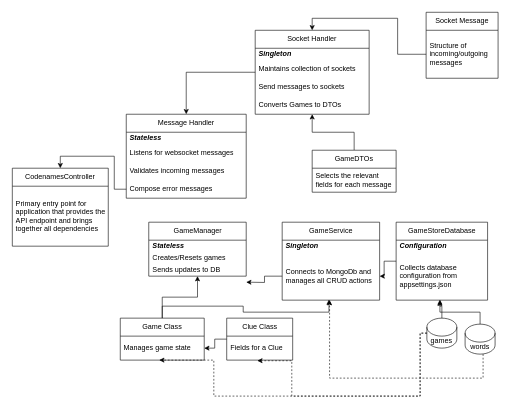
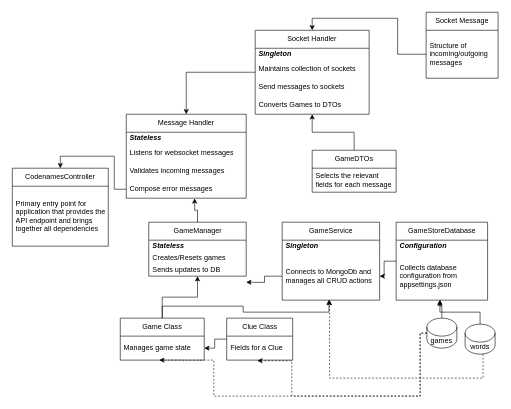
  <mxCell id="0" />
  <mxCell id="1" parent="0" />
  <mxCell id="2" value="CodenamesController" style="swimlane;fontStyle=0;childLayout=stackLayout;horizontal=1;startSize=30;horizontalStack=0;resizeParent=1;resizeParentMax=0;resizeLast=0;collapsible=1;marginBottom=0;whiteSpace=wrap;html=1;" parent="1" vertex="1"><mxGeometry x="20" y="280" width="160" height="130" as="geometry" /></mxCell>
  <mxCell id="3" value="Primary entry point for application that provides the API endpoint and brings together all dependencies" style="text;strokeColor=none;fillColor=none;align=left;verticalAlign=middle;spacingLeft=4;spacingRight=4;overflow=hidden;points=[[0,0.5],[1,0.5]];portConstraint=eastwest;rotatable=0;whiteSpace=wrap;html=1;" parent="2" vertex="1"><mxGeometry y="30" width="160" height="100" as="geometry" /></mxCell>
  <mxCell id="4" style="edgeStyle=orthogonalEdgeStyle;rounded=0;orthogonalLoop=1;jettySize=auto;html=1;entryX=0.5;entryY=0;entryDx=0;entryDy=0;" parent="1" source="5" target="13" edge="1"><mxGeometry relative="1" as="geometry" /></mxCell>
  <mxCell id="5" value="Socket Handler" style="swimlane;fontStyle=0;childLayout=stackLayout;horizontal=1;startSize=30;horizontalStack=0;resizeParent=1;resizeParentMax=0;resizeLast=0;collapsible=1;marginBottom=0;whiteSpace=wrap;html=1;" parent="1" vertex="1"><mxGeometry x="425" y="50" width="190" height="140" as="geometry" /></mxCell>
  <mxCell id="6" value="&lt;b&gt;&lt;i&gt;Singleton&lt;/i&gt;&lt;/b&gt;" style="text;strokeColor=none;fillColor=none;align=left;verticalAlign=middle;spacingLeft=4;spacingRight=4;overflow=hidden;points=[[0,0.5],[1,0.5]];portConstraint=eastwest;rotatable=0;whiteSpace=wrap;html=1;" vertex="1" parent="5"><mxGeometry y="30" width="190" height="20" as="geometry" /></mxCell>
  <mxCell id="7" value="Maintains collection of sockets" style="text;strokeColor=none;fillColor=none;align=left;verticalAlign=middle;spacingLeft=4;spacingRight=4;overflow=hidden;points=[[0,0.5],[1,0.5]];portConstraint=eastwest;rotatable=0;whiteSpace=wrap;html=1;" vertex="1" parent="5"><mxGeometry y="50" width="190" height="30" as="geometry" /></mxCell>
  <mxCell id="8" value="Send messages to sockets" style="text;strokeColor=none;fillColor=none;align=left;verticalAlign=middle;spacingLeft=4;spacingRight=4;overflow=hidden;points=[[0,0.5],[1,0.5]];portConstraint=eastwest;rotatable=0;whiteSpace=wrap;html=1;" parent="5" vertex="1"><mxGeometry y="80" width="190" height="30" as="geometry" /></mxCell>
  <mxCell id="9" value="Converts Games to DTOs" style="text;strokeColor=none;fillColor=none;align=left;verticalAlign=middle;spacingLeft=4;spacingRight=4;overflow=hidden;points=[[0,0.5],[1,0.5]];portConstraint=eastwest;rotatable=0;whiteSpace=wrap;html=1;" vertex="1" parent="5"><mxGeometry y="110" width="190" height="30" as="geometry" /></mxCell>
  <mxCell id="10" value="Socket Message" style="swimlane;fontStyle=0;childLayout=stackLayout;horizontal=1;startSize=30;horizontalStack=0;resizeParent=1;resizeParentMax=0;resizeLast=0;collapsible=1;marginBottom=0;whiteSpace=wrap;html=1;" parent="1" vertex="1"><mxGeometry x="710" y="20" width="120" height="110" as="geometry" /></mxCell>
  <mxCell id="11" value="Structure of incoming/outgoing messages" style="text;strokeColor=none;fillColor=none;align=left;verticalAlign=middle;spacingLeft=4;spacingRight=4;overflow=hidden;points=[[0,0.5],[1,0.5]];portConstraint=eastwest;rotatable=0;whiteSpace=wrap;html=1;" parent="10" vertex="1"><mxGeometry y="30" width="120" height="80" as="geometry" /></mxCell>
  <mxCell id="12" style="edgeStyle=orthogonalEdgeStyle;rounded=0;orthogonalLoop=1;jettySize=auto;html=1;exitX=0;exitY=0.5;exitDx=0;exitDy=0;entryX=0.5;entryY=0;entryDx=0;entryDy=0;" parent="1" source="11" target="5" edge="1"><mxGeometry relative="1" as="geometry" /></mxCell>
  <mxCell id="13" value="Message Handler" style="swimlane;fontStyle=0;childLayout=stackLayout;horizontal=1;startSize=30;horizontalStack=0;resizeParent=1;resizeParentMax=0;resizeLast=0;collapsible=1;marginBottom=0;whiteSpace=wrap;html=1;" parent="1" vertex="1"><mxGeometry x="210" y="190" width="200" height="140" as="geometry" /></mxCell>
  <mxCell id="14" value="&lt;i&gt;&lt;b&gt;Stateless&lt;/b&gt;&lt;/i&gt;" style="text;strokeColor=none;fillColor=none;align=left;verticalAlign=middle;spacingLeft=4;spacingRight=4;overflow=hidden;points=[[0,0.5],[1,0.5]];portConstraint=eastwest;rotatable=0;whiteSpace=wrap;html=1;" vertex="1" parent="13"><mxGeometry y="30" width="200" height="20" as="geometry" /></mxCell>
  <mxCell id="15" value="Listens for websocket messages" style="text;strokeColor=none;fillColor=none;align=left;verticalAlign=middle;spacingLeft=4;spacingRight=4;overflow=hidden;points=[[0,0.5],[1,0.5]];portConstraint=eastwest;rotatable=0;whiteSpace=wrap;html=1;" vertex="1" parent="13"><mxGeometry y="50" width="200" height="30" as="geometry" /></mxCell>
  <mxCell id="16" value="Validates incoming messages" style="text;strokeColor=none;fillColor=none;align=left;verticalAlign=middle;spacingLeft=4;spacingRight=4;overflow=hidden;points=[[0,0.5],[1,0.5]];portConstraint=eastwest;rotatable=0;whiteSpace=wrap;html=1;" vertex="1" parent="13"><mxGeometry y="80" width="200" height="30" as="geometry" /></mxCell>
  <mxCell id="17" value="Compose error messages" style="text;strokeColor=none;fillColor=none;align=left;verticalAlign=middle;spacingLeft=4;spacingRight=4;overflow=hidden;points=[[0,0.5],[1,0.5]];portConstraint=eastwest;rotatable=0;whiteSpace=wrap;html=1;" parent="13" vertex="1"><mxGeometry y="110" width="200" height="30" as="geometry" /></mxCell>
  <mxCell id="18" style="edgeStyle=orthogonalEdgeStyle;rounded=0;orthogonalLoop=1;jettySize=auto;html=1;entryX=0.5;entryY=0;entryDx=0;entryDy=0;" parent="1" source="17" target="2" edge="1"><mxGeometry relative="1" as="geometry" /></mxCell>
  <mxCell id="19" style="edgeStyle=orthogonalEdgeStyle;rounded=0;orthogonalLoop=1;jettySize=auto;html=1;entryX=1;entryY=0.5;entryDx=0;entryDy=0;" parent="1" source="20" target="25" edge="1"><mxGeometry relative="1" as="geometry" /></mxCell>
  <mxCell id="20" value="GameStoreDatabase" style="swimlane;fontStyle=0;childLayout=stackLayout;horizontal=1;startSize=30;horizontalStack=0;resizeParent=1;resizeParentMax=0;resizeLast=0;collapsible=1;marginBottom=0;whiteSpace=wrap;html=1;" parent="1" vertex="1"><mxGeometry x="660" y="370" width="152.5" height="130" as="geometry" /></mxCell>
  <mxCell id="21" value="&lt;b&gt;&lt;i&gt;Configuration&lt;/i&gt;&lt;/b&gt;" style="text;strokeColor=none;fillColor=none;align=left;verticalAlign=middle;spacingLeft=4;spacingRight=4;overflow=hidden;points=[[0,0.5],[1,0.5]];portConstraint=eastwest;rotatable=0;whiteSpace=wrap;html=1;" vertex="1" parent="20"><mxGeometry y="30" width="152.5" height="20" as="geometry" /></mxCell>
  <mxCell id="22" value="Collects database configuration from appsettings.json" style="text;strokeColor=none;fillColor=none;align=left;verticalAlign=middle;spacingLeft=4;spacingRight=4;overflow=hidden;points=[[0,0.5],[1,0.5]];portConstraint=eastwest;rotatable=0;whiteSpace=wrap;html=1;" parent="20" vertex="1"><mxGeometry y="50" width="152.5" height="80" as="geometry" /></mxCell>
  <mxCell id="23" value="GameService" style="swimlane;fontStyle=0;childLayout=stackLayout;horizontal=1;startSize=30;horizontalStack=0;resizeParent=1;resizeParentMax=0;resizeLast=0;collapsible=1;marginBottom=0;whiteSpace=wrap;html=1;" parent="1" vertex="1"><mxGeometry x="470" y="370" width="162.5" height="130" as="geometry" /></mxCell>
  <mxCell id="24" value="&lt;b&gt;&lt;i&gt;Singleton&lt;/i&gt;&lt;/b&gt;" style="text;strokeColor=none;fillColor=none;align=left;verticalAlign=middle;spacingLeft=4;spacingRight=4;overflow=hidden;points=[[0,0.5],[1,0.5]];portConstraint=eastwest;rotatable=0;whiteSpace=wrap;html=1;" parent="23" vertex="1"><mxGeometry y="30" width="162.5" height="20" as="geometry" /></mxCell>
  <mxCell id="25" value="Connects to MongoDb and manages all CRUD actions" style="text;strokeColor=none;fillColor=none;align=left;verticalAlign=middle;spacingLeft=4;spacingRight=4;overflow=hidden;points=[[0,0.5],[1,0.5]];portConstraint=eastwest;rotatable=0;whiteSpace=wrap;html=1;" parent="23" vertex="1"><mxGeometry y="50" width="162.5" height="80" as="geometry" /></mxCell>
  <mxCell id="26" style="edgeStyle=orthogonalEdgeStyle;rounded=0;orthogonalLoop=1;jettySize=auto;html=1;" edge="1" parent="1" source="27" target="41"><mxGeometry relative="1" as="geometry" /></mxCell>
  <mxCell id="27" value="Game Class" style="swimlane;fontStyle=0;childLayout=stackLayout;horizontal=1;startSize=30;horizontalStack=0;resizeParent=1;resizeParentMax=0;resizeLast=0;collapsible=1;marginBottom=0;whiteSpace=wrap;html=1;" parent="1" vertex="1"><mxGeometry x="200" y="530" width="140" height="70" as="geometry" /></mxCell>
  <mxCell id="28" value="Manages game state" style="text;strokeColor=none;fillColor=none;align=left;verticalAlign=middle;spacingLeft=4;spacingRight=4;overflow=hidden;points=[[0,0.5],[1,0.5]];portConstraint=eastwest;rotatable=0;whiteSpace=wrap;html=1;" parent="27" vertex="1"><mxGeometry y="30" width="140" height="40" as="geometry" /></mxCell>
  <mxCell id="29" style="edgeStyle=orthogonalEdgeStyle;rounded=0;orthogonalLoop=1;jettySize=auto;html=1;entryX=1;entryY=0.5;entryDx=0;entryDy=0;" parent="1" source="30" target="28" edge="1"><mxGeometry relative="1" as="geometry" /></mxCell>
  <mxCell id="30" value="Clue Class" style="swimlane;fontStyle=0;childLayout=stackLayout;horizontal=1;startSize=30;horizontalStack=0;resizeParent=1;resizeParentMax=0;resizeLast=0;collapsible=1;marginBottom=0;whiteSpace=wrap;html=1;" parent="1" vertex="1"><mxGeometry x="377.5" y="530" width="110" height="70" as="geometry" /></mxCell>
  <mxCell id="31" value="Fields for a Clue" style="text;strokeColor=none;fillColor=none;align=left;verticalAlign=middle;spacingLeft=4;spacingRight=4;overflow=hidden;points=[[0,0.5],[1,0.5]];portConstraint=eastwest;rotatable=0;whiteSpace=wrap;html=1;" parent="30" vertex="1"><mxGeometry y="30" width="110" height="40" as="geometry" /></mxCell>
  <mxCell id="32" style="edgeStyle=orthogonalEdgeStyle;rounded=0;orthogonalLoop=1;jettySize=auto;html=1;entryX=0.48;entryY=0.988;entryDx=0;entryDy=0;entryPerimeter=0;" parent="1" source="27" target="25" edge="1"><mxGeometry relative="1" as="geometry" /></mxCell>
  <mxCell id="33" style="edgeStyle=orthogonalEdgeStyle;rounded=0;orthogonalLoop=1;jettySize=auto;html=1;entryX=1;entryY=0.5;entryDx=0;entryDy=0;" parent="1" source="25" edge="1"><mxGeometry relative="1" as="geometry"><mxPoint x="410" y="470" as="targetPoint" /></mxGeometry></mxCell>
  <mxCell id="34" value="games" style="shape=cylinder3;whiteSpace=wrap;html=1;boundedLbl=1;backgroundOutline=1;size=15;" parent="1" vertex="1"><mxGeometry x="711.25" y="530" width="50" height="50" as="geometry" /></mxCell>
  <mxCell id="35" value="words" style="shape=cylinder3;whiteSpace=wrap;html=1;boundedLbl=1;backgroundOutline=1;size=15;" parent="1" vertex="1"><mxGeometry x="775" y="540" width="50" height="50" as="geometry" /></mxCell>
  <mxCell id="36" style="edgeStyle=orthogonalEdgeStyle;rounded=0;orthogonalLoop=1;jettySize=auto;html=1;entryX=0.479;entryY=1.013;entryDx=0;entryDy=0;entryPerimeter=0;" parent="1" source="34" target="22" edge="1"><mxGeometry relative="1" as="geometry" /></mxCell>
  <mxCell id="37" style="edgeStyle=orthogonalEdgeStyle;rounded=0;orthogonalLoop=1;jettySize=auto;html=1;entryX=0.479;entryY=0.988;entryDx=0;entryDy=0;entryPerimeter=0;" parent="1" source="35" target="22" edge="1"><mxGeometry relative="1" as="geometry" /></mxCell>
  <mxCell id="38" style="edgeStyle=orthogonalEdgeStyle;rounded=0;orthogonalLoop=1;jettySize=auto;html=1;entryX=0.464;entryY=1;entryDx=0;entryDy=0;entryPerimeter=0;dashed=1;" parent="1" source="34" target="28" edge="1"><mxGeometry relative="1" as="geometry"><Array as="points"><mxPoint x="700" y="555" /><mxPoint x="700" y="660" /><mxPoint x="356" y="660" /></Array></mxGeometry></mxCell>
  <mxCell id="39" style="edgeStyle=orthogonalEdgeStyle;rounded=0;orthogonalLoop=1;jettySize=auto;html=1;entryX=0.464;entryY=1.025;entryDx=0;entryDy=0;entryPerimeter=0;dashed=1;" parent="1" source="34" target="31" edge="1"><mxGeometry relative="1" as="geometry"><Array as="points"><mxPoint x="700" y="555" /><mxPoint x="700" y="660" /><mxPoint x="486" y="660" /></Array></mxGeometry></mxCell>
+ <mxCell id="40" style="edgeStyle=orthogonalEdgeStyle;rounded=0;orthogonalLoop=1;jettySize=auto;html=1;entryX=0.57;entryY=1.013;entryDx=0;entryDy=0;entryPerimeter=0;" parent="1" source="41" target="17" edge="1"><mxGeometry relative="1" as="geometry" /></mxCell>
  <mxCell id="41" value="GameManager" style="swimlane;fontStyle=0;childLayout=stackLayout;horizontal=1;startSize=30;horizontalStack=0;resizeParent=1;resizeParentMax=0;resizeLast=0;collapsible=1;marginBottom=0;whiteSpace=wrap;html=1;" parent="1" vertex="1"><mxGeometry x="247.5" y="370" width="162.5" height="90" as="geometry" /></mxCell>
  <mxCell id="42" value="&lt;i&gt;&lt;b&gt;Stateless&lt;/b&gt;&lt;/i&gt;" style="text;strokeColor=none;fillColor=none;align=left;verticalAlign=middle;spacingLeft=4;spacingRight=4;overflow=hidden;points=[[0,0.5],[1,0.5]];portConstraint=eastwest;rotatable=0;whiteSpace=wrap;html=1;" parent="41" vertex="1"><mxGeometry y="30" width="162.5" height="20" as="geometry" /></mxCell>
  <mxCell id="43" value="Creates/Resets games&lt;div&gt;&lt;br&gt;&lt;/div&gt;" style="text;strokeColor=none;fillColor=none;align=left;verticalAlign=middle;spacingLeft=4;spacingRight=4;overflow=hidden;points=[[0,0.5],[1,0.5]];portConstraint=eastwest;rotatable=0;whiteSpace=wrap;html=1;" vertex="1" parent="41"><mxGeometry y="50" width="162.5" height="20" as="geometry" /></mxCell>
  <mxCell id="44" value="&lt;div&gt;Sends updates to DB&lt;/div&gt;" style="text;strokeColor=none;fillColor=none;align=left;verticalAlign=middle;spacingLeft=4;spacingRight=4;overflow=hidden;points=[[0,0.5],[1,0.5]];portConstraint=eastwest;rotatable=0;whiteSpace=wrap;html=1;" vertex="1" parent="41"><mxGeometry y="70" width="162.5" height="20" as="geometry" /></mxCell>
  <mxCell id="45" style="edgeStyle=orthogonalEdgeStyle;rounded=0;orthogonalLoop=1;jettySize=auto;html=1;dashed=1;" edge="1" parent="1" source="35" target="23"><mxGeometry relative="1" as="geometry"><Array as="points"><mxPoint x="805" y="630" /><mxPoint x="549" y="630" /></Array></mxGeometry></mxCell>
  <mxCell id="46" style="edgeStyle=orthogonalEdgeStyle;rounded=0;orthogonalLoop=1;jettySize=auto;html=1;" edge="1" parent="1" source="47" target="5"><mxGeometry relative="1" as="geometry" /></mxCell>
  <mxCell id="47" value="GameDTOs" style="swimlane;fontStyle=0;childLayout=stackLayout;horizontal=1;startSize=30;horizontalStack=0;resizeParent=1;resizeParentMax=0;resizeLast=0;collapsible=1;marginBottom=0;whiteSpace=wrap;html=1;" vertex="1" parent="1"><mxGeometry x="520" y="250" width="140" height="70" as="geometry" /></mxCell>
  <mxCell id="48" value="Selects the relevant fields for each message" style="text;strokeColor=none;fillColor=none;align=left;verticalAlign=middle;spacingLeft=4;spacingRight=4;overflow=hidden;points=[[0,0.5],[1,0.5]];portConstraint=eastwest;rotatable=0;whiteSpace=wrap;html=1;" vertex="1" parent="47"><mxGeometry y="30" width="140" height="40" as="geometry" /></mxCell>
